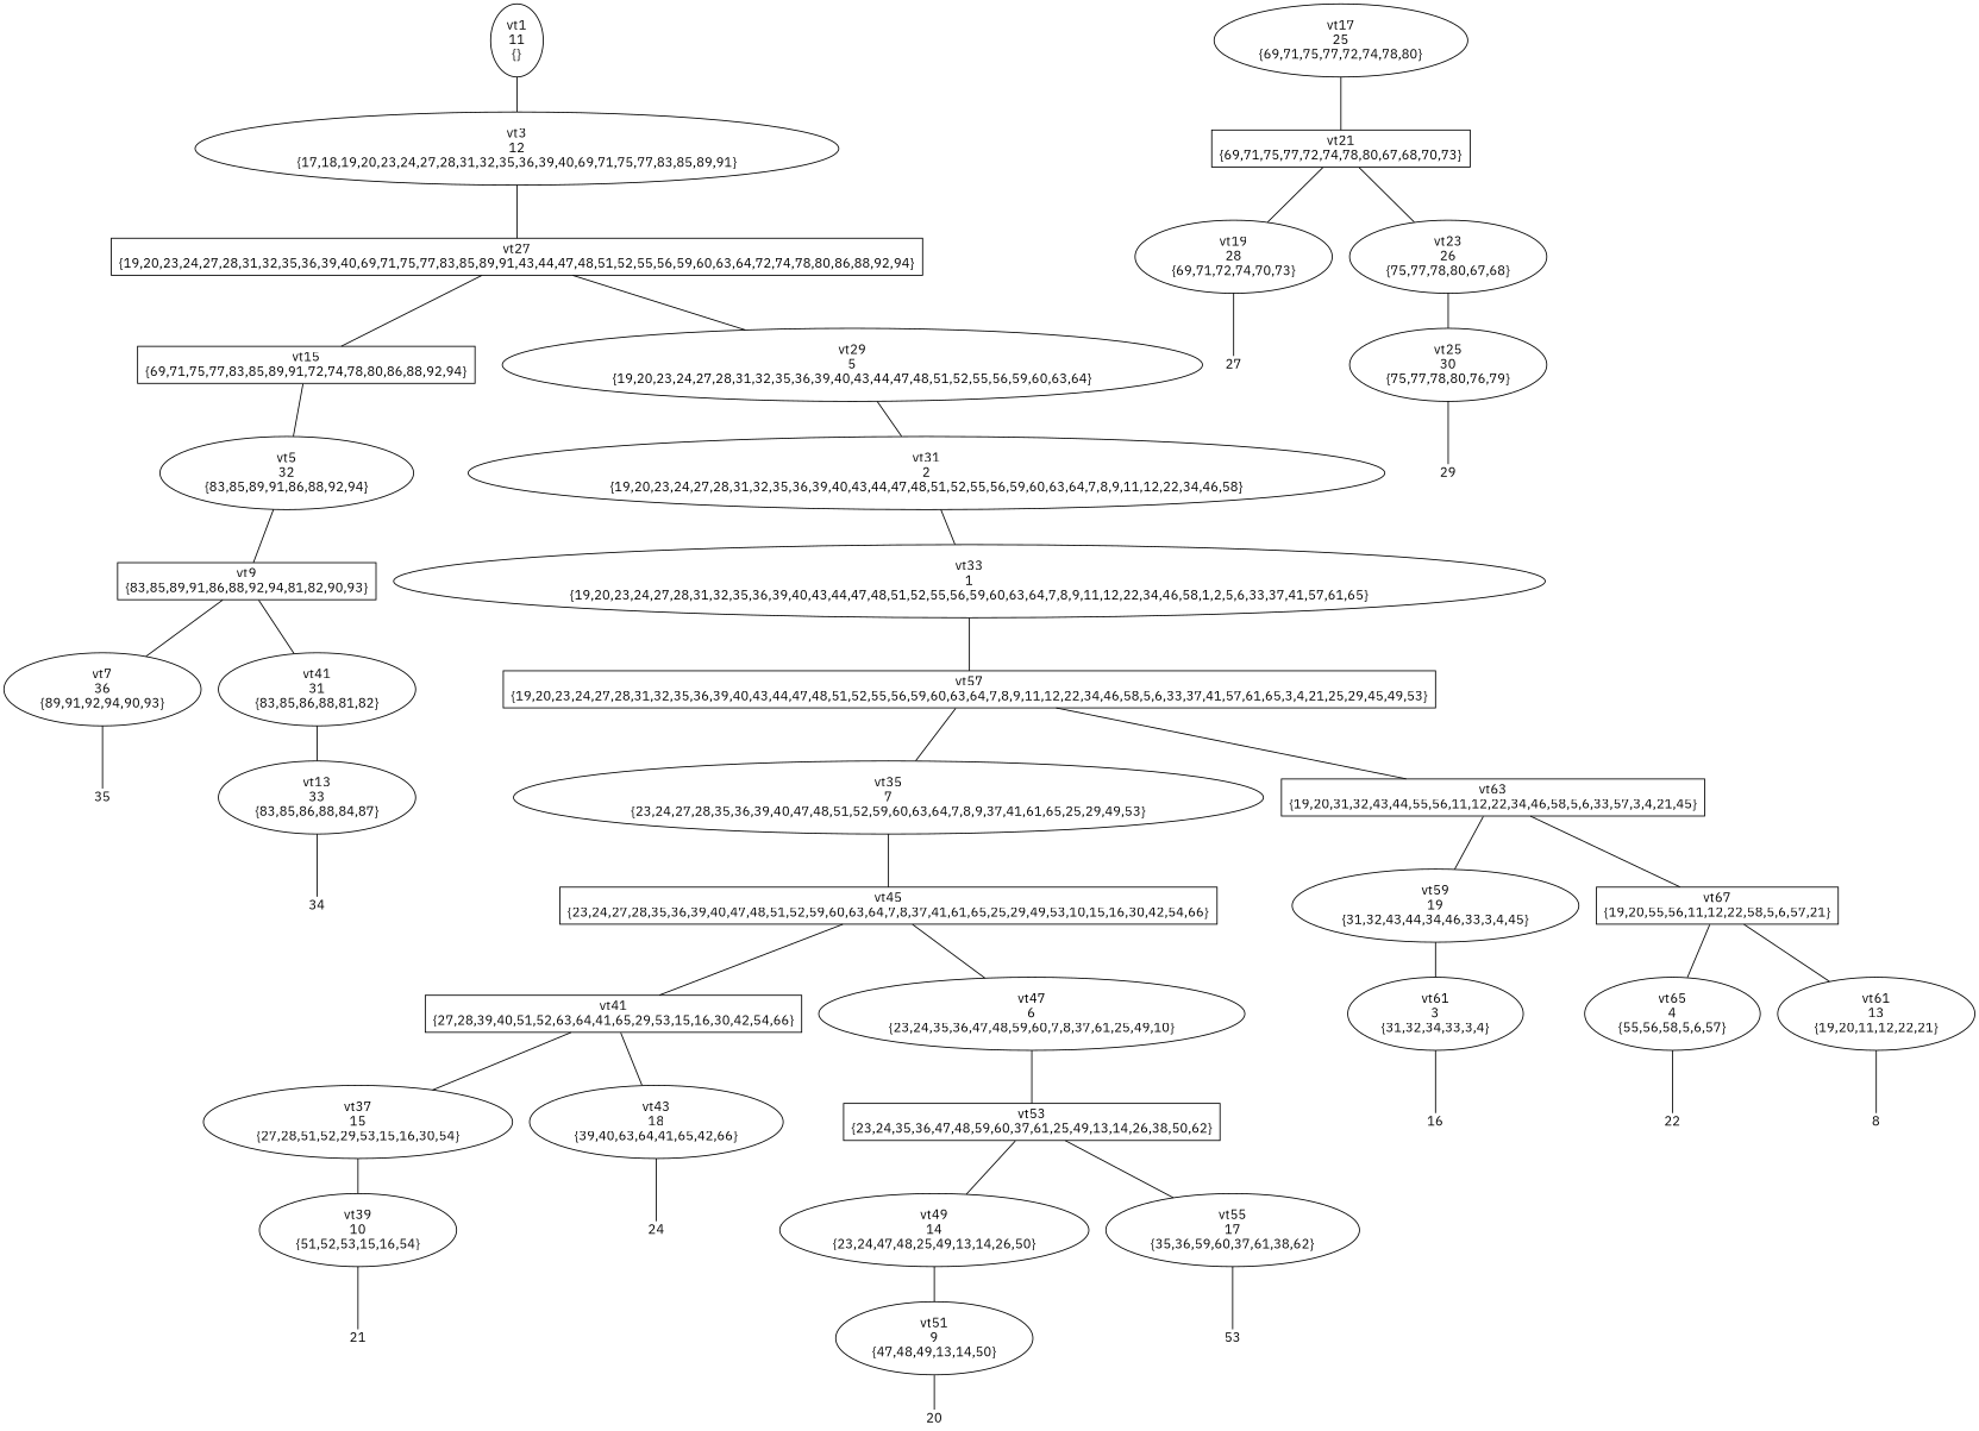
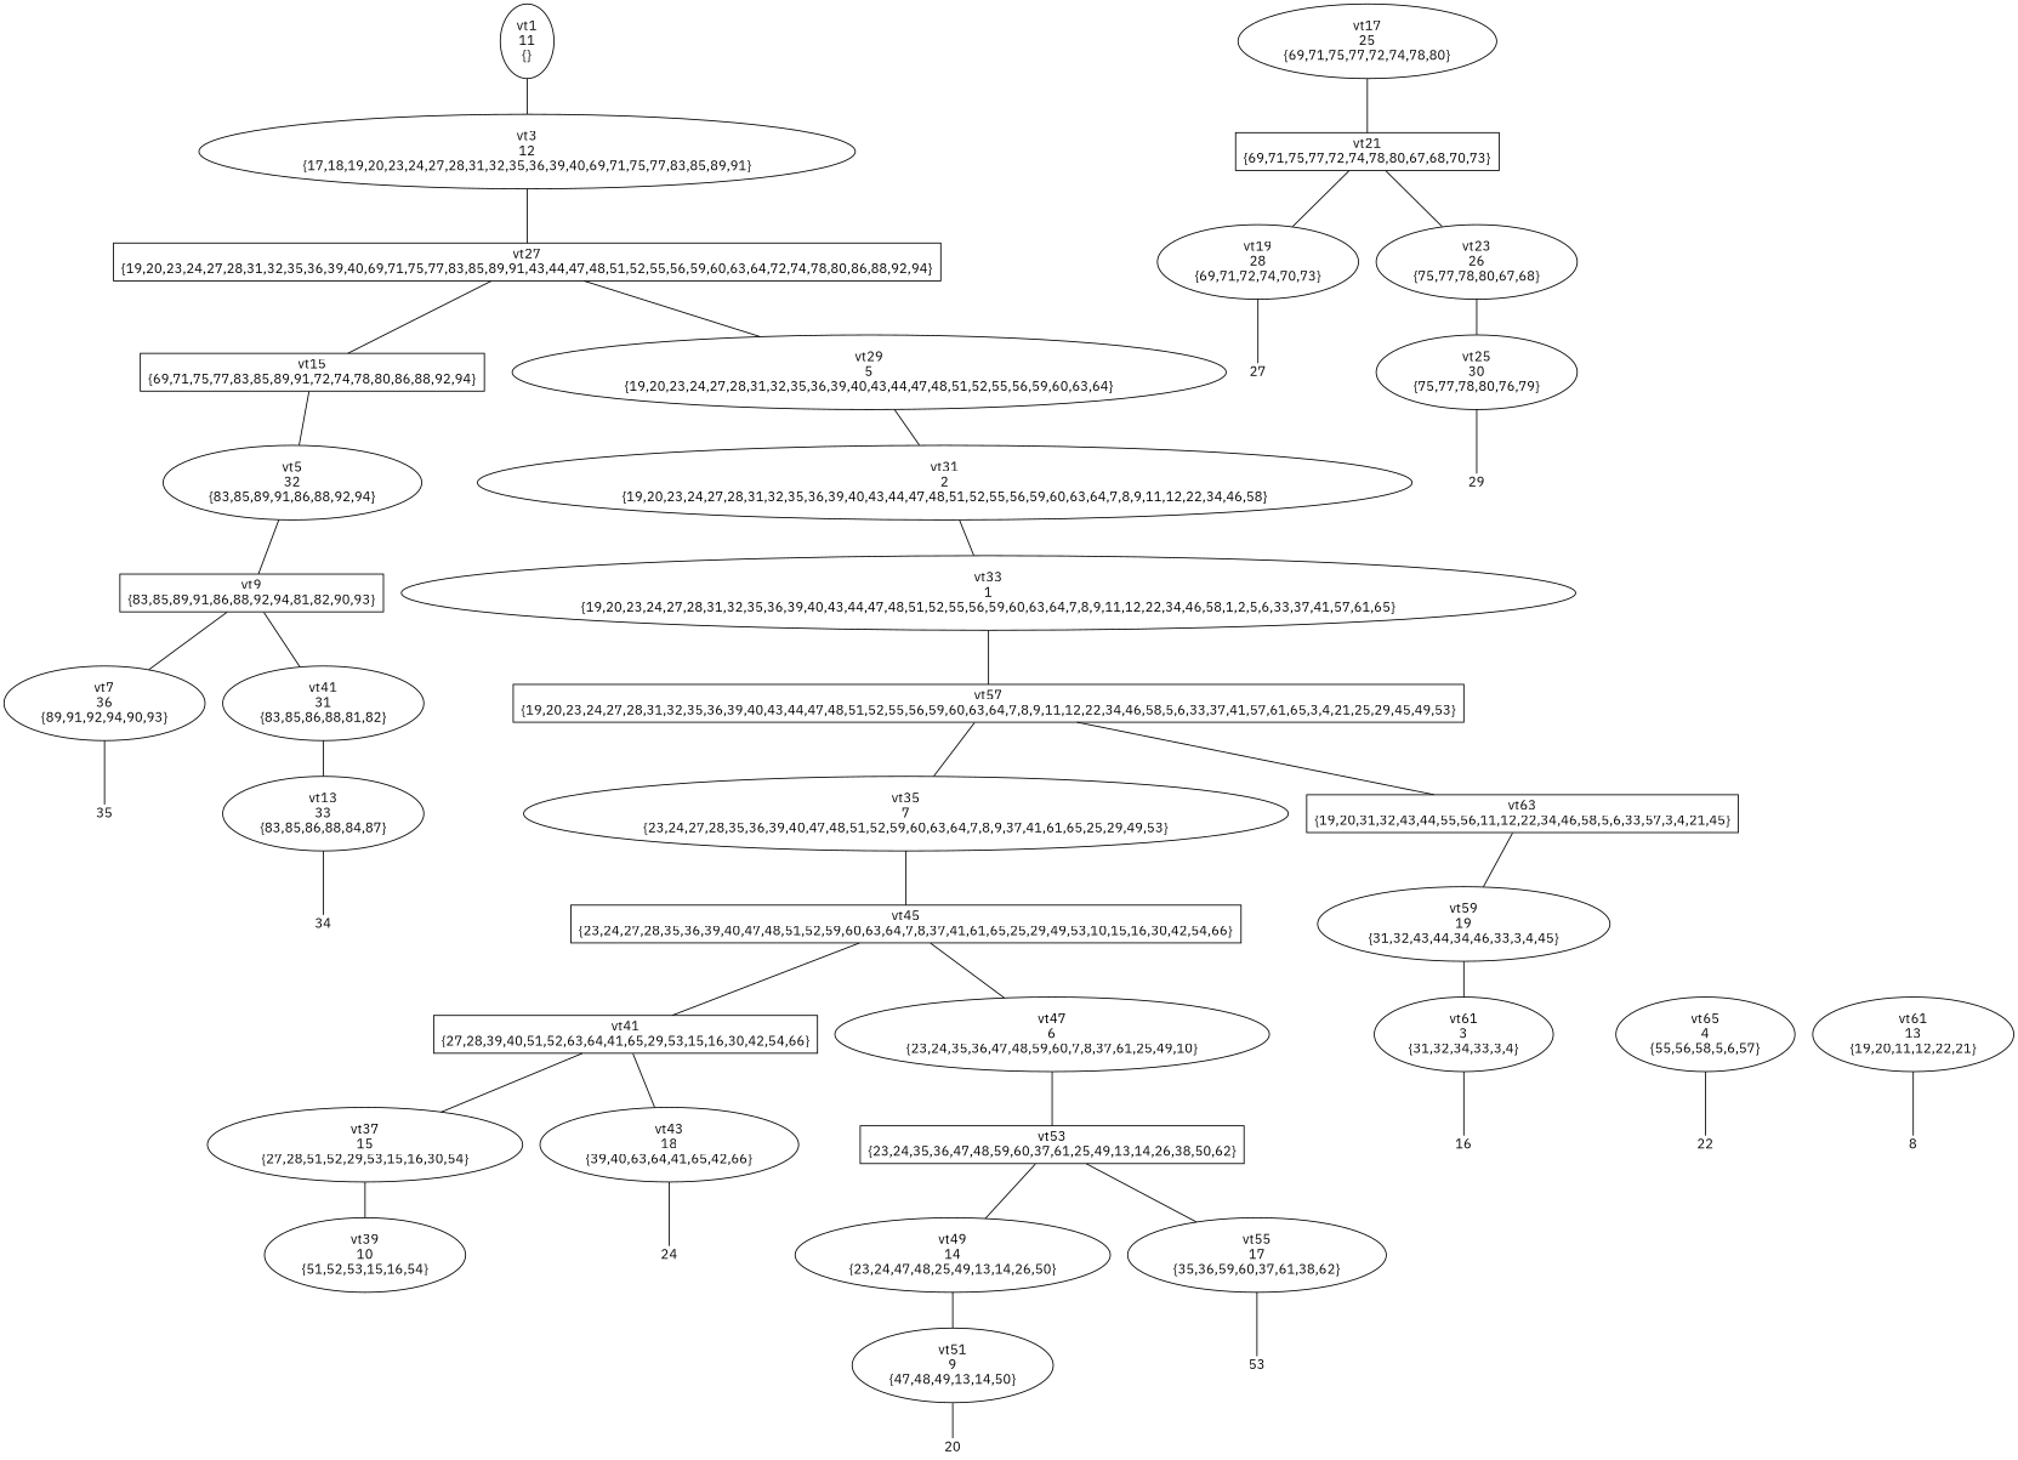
  digraph {
    fontname="IBM Plex Sans"
    node [fontname="IBM Plex Sans" shape=ellipse]
    edge [arrowhead=none fontname="IBM Plex Sans"]
    n1 [label="vt1\n11\n{}"]
    n2 [label="vt3\n12\n{17,18,19,20,23,24,27,28,31,32,35,36,39,40,69,71,75,77,83,85,89,91}"]
    n3 [label="vt27\n{19,20,23,24,27,28,31,32,35,36,39,40,69,71,75,77,83,85,89,91,43,44,47,48,51,52,55,56,59,60,63,64,72,74,78,80,86,88,92,94}" shape=box]
    n4 [label="vt15\n{69,71,75,77,83,85,89,91,72,74,78,80,86,88,92,94}" shape=box]
    n5 [label="vt29\n5\n{19,20,23,24,27,28,31,32,35,36,39,40,43,44,47,48,51,52,55,56,59,60,63,64}"]
    n6 [label="vt5\n32\n{83,85,89,91,86,88,92,94}"]
    n7 [label="vt31\n2\n{19,20,23,24,27,28,31,32,35,36,39,40,43,44,47,48,51,52,55,56,59,60,63,64,7,8,9,11,12,22,34,46,58}"]
    n8 [label="vt9\n{83,85,89,91,86,88,92,94,81,82,90,93}" shape=box]
    n9 [label="vt17\n25\n{69,71,75,77,72,74,78,80}"]
    n10 [label="vt21\n{69,71,75,77,72,74,78,80,67,68,70,73}" shape=box]
    n11 [label="vt7\n36\n{89,91,92,94,90,93}"]
    n12 [label="vt41\n31\n{83,85,86,88,81,82}"]
    n13 [fixedsize=true fontsize=14 height=.25 label=35 shape=plaintext width=.25]
    n14 [label="vt13\n33\n{83,85,86,88,84,87}"]
    n15 [fixedsize=true fontsize=14 height=.25 label=34 shape=plaintext width=.25]
    n16 [label="vt19\n28\n{69,71,72,74,70,73}"]
    n17 [label="vt23\n26\n{75,77,78,80,67,68}"]
    n18 [fixedsize=true fontsize=14 height=.25 label=27 shape=plaintext width=.25]
    n19 [label="vt25\n30\n{75,77,78,80,76,79}"]
    n20 [fixedsize=true fontsize=14 height=.25 label=29 shape=plaintext width=.25]
    n21 [label="vt33\n1\n{19,20,23,24,27,28,31,32,35,36,39,40,43,44,47,48,51,52,55,56,59,60,63,64,7,8,9,11,12,22,34,46,58,1,2,5,6,33,37,41,57,61,65}"]
    n22 [label="vt57\n{19,20,23,24,27,28,31,32,35,36,39,40,43,44,47,48,51,52,55,56,59,60,63,64,7,8,9,11,12,22,34,46,58,5,6,33,37,41,57,61,65,3,4,21,25,29,45,49,53}" shape=box]
    n23 [label="vt35\n7\n{23,24,27,28,35,36,39,40,47,48,51,52,59,60,63,64,7,8,9,37,41,61,65,25,29,49,53}"]
    n24 [label="vt63\n{19,20,31,32,43,44,55,56,11,12,22,34,46,58,5,6,33,57,3,4,21,45}" shape=box]
    n25 [label="vt45\n{23,24,27,28,35,36,39,40,47,48,51,52,59,60,63,64,7,8,37,41,61,65,25,29,49,53,10,15,16,30,42,54,66}" shape=box]
    n26 [label="vt59\n19\n{31,32,43,44,34,46,33,3,4,45}"]
-   n27 [label="vt67\n{19,20,55,56,11,12,22,58,5,6,57,21}" shape=box]
    n28 [label="vt41\n{27,28,39,40,51,52,63,64,41,65,29,53,15,16,30,42,54,66}" shape=box]
    n29 [label="vt47\n6\n{23,24,35,36,47,48,59,60,7,8,37,61,25,49,10}"]
    n30 [label="vt37\n15\n{27,28,51,52,29,53,15,16,30,54}"]
    n31 [label="vt43\n18\n{39,40,63,64,41,65,42,66}"]
    n32 [label="vt53\n{23,24,35,36,47,48,59,60,37,61,25,49,13,14,26,38,50,62}" shape=box]
    n33 [label="vt39\n10\n{51,52,53,15,16,54}"]
    n34 [fixedsize=true fontsize=14 height=.25 label=24 shape=plaintext width=.25]
-   n35 [fixedsize=true fontsize=14 height=.25 label=21 shape=plaintext width=.25]
    n36 [label="vt49\n14\n{23,24,47,48,25,49,13,14,26,50}"]
    n37 [label="vt55\n17\n{35,36,59,60,37,61,38,62}"]
    n38 [label="vt51\n9\n{47,48,49,13,14,50}"]
    n39 [fixedsize=true fontsize=14 height=.25 label=53 shape=plaintext width=.25]
    n40 [fixedsize=true fontsize=14 height=.25 label=20 shape=plaintext width=.25]
    n41 [label="vt61\n3\n{31,32,34,33,3,4}"]
    n42 [label="vt65\n4\n{55,56,58,5,6,57}"]
    n43 [label="vt61\n13\n{19,20,11,12,22,21}"]
    n44 [fixedsize=true fontsize=14 height=.25 label=16 shape=plaintext width=.25]
    n45 [fixedsize=true fontsize=14 height=.25 label=22 shape=plaintext width=.25]
    n46 [fixedsize=true fontsize=14 height=.25 label=8 shape=plaintext width=.25]
    n1 -> n2
    n2 -> n3
    n3 -> n4
    n3 -> n5
    n4 -> n6
    n5 -> n7
    n6 -> n8
    n7 -> n21
    n8 -> n11
    n8 -> n12
    n9 -> n10
    n10 -> n16
    n10 -> n17
    n11 -> n13
    n12 -> n14
    n14 -> n15
    n16 -> n18
    n17 -> n19
    n19 -> n20
    n21 -> n22
    n22 -> n23
    n22 -> n24
    n23 -> n25
    n24 -> n26
-   n24 -> n27
    n25 -> n28
    n25 -> n29
    n26 -> n41
-   n27 -> n42
-   n27 -> n43
    n28 -> n30
    n28 -> n31
    n29 -> n32
    n30 -> n33
    n31 -> n34
    n32 -> n36
    n32 -> n37
-   n33 -> n35
    n36 -> n38
    n37 -> n39
    n38 -> n40
    n41 -> n44
    n42 -> n45
    n43 -> n46
  }
